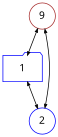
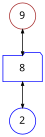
  digraph {
    node [color=blue fontname="Operator Mono" shape=circle]
    edge [arrowsize=0.5 dir=both]
    n1 [color=brown label=9]
-   n2 [label=1 shape=folder]
+   n2 [label=8 shape=folder]
    n3 [label=2]
    n1 -> n2
    n2 -> n3
-   n3 -> n1
  }
